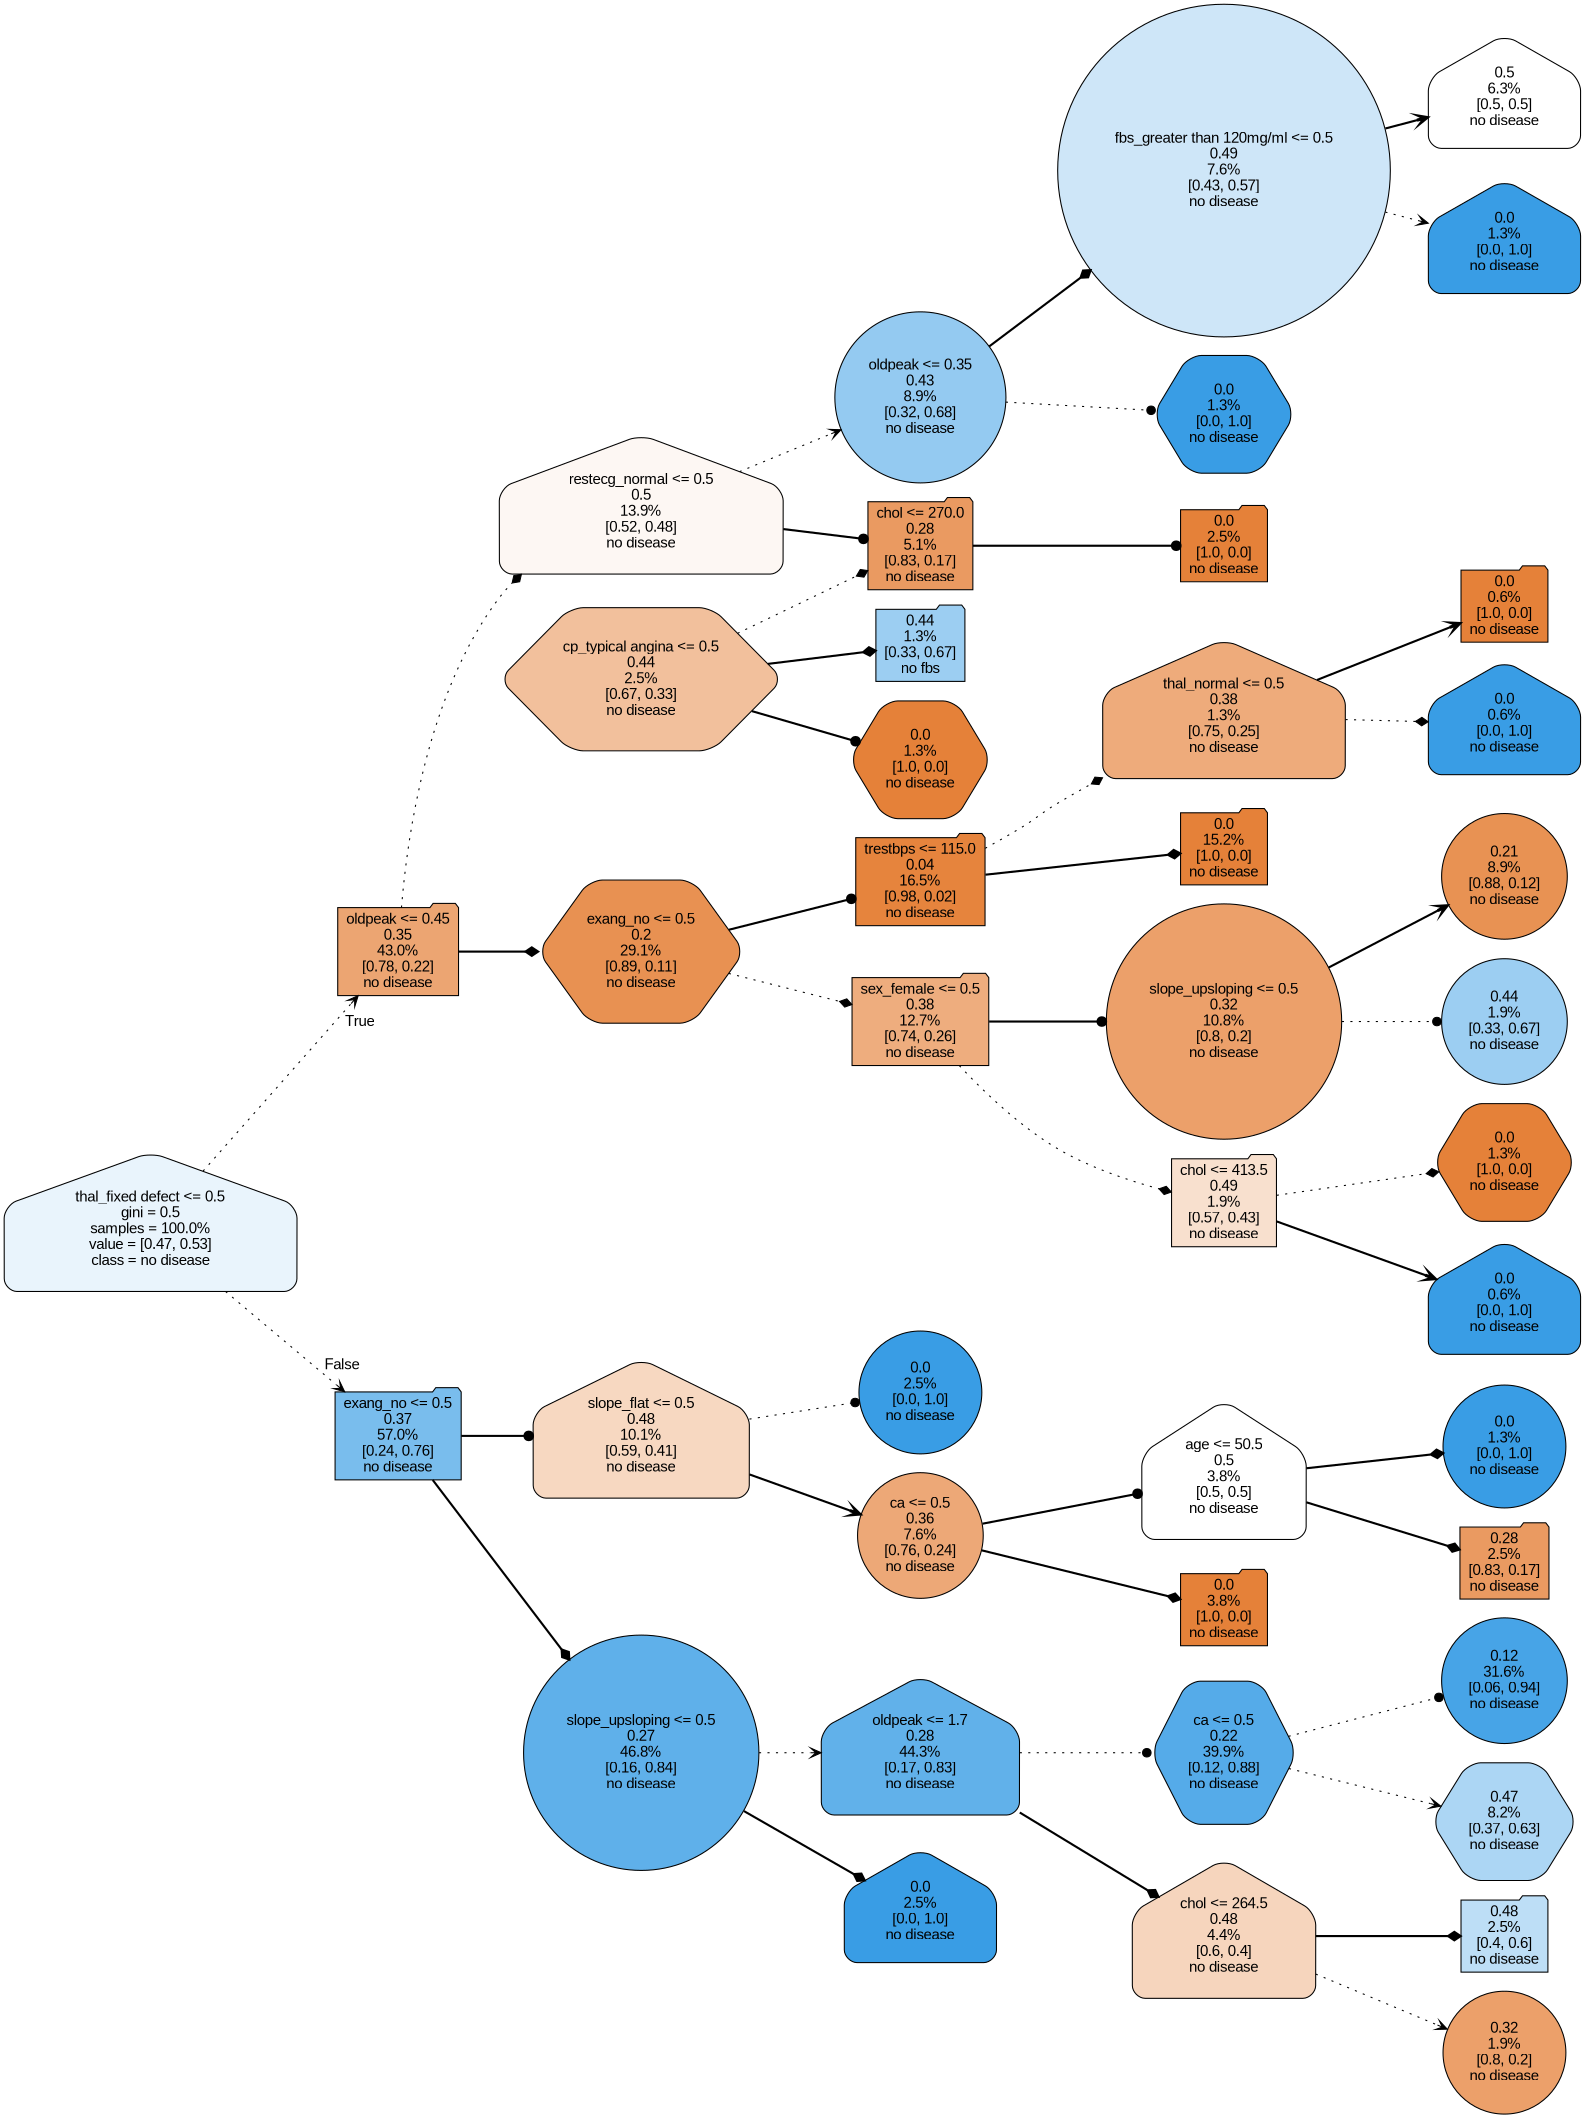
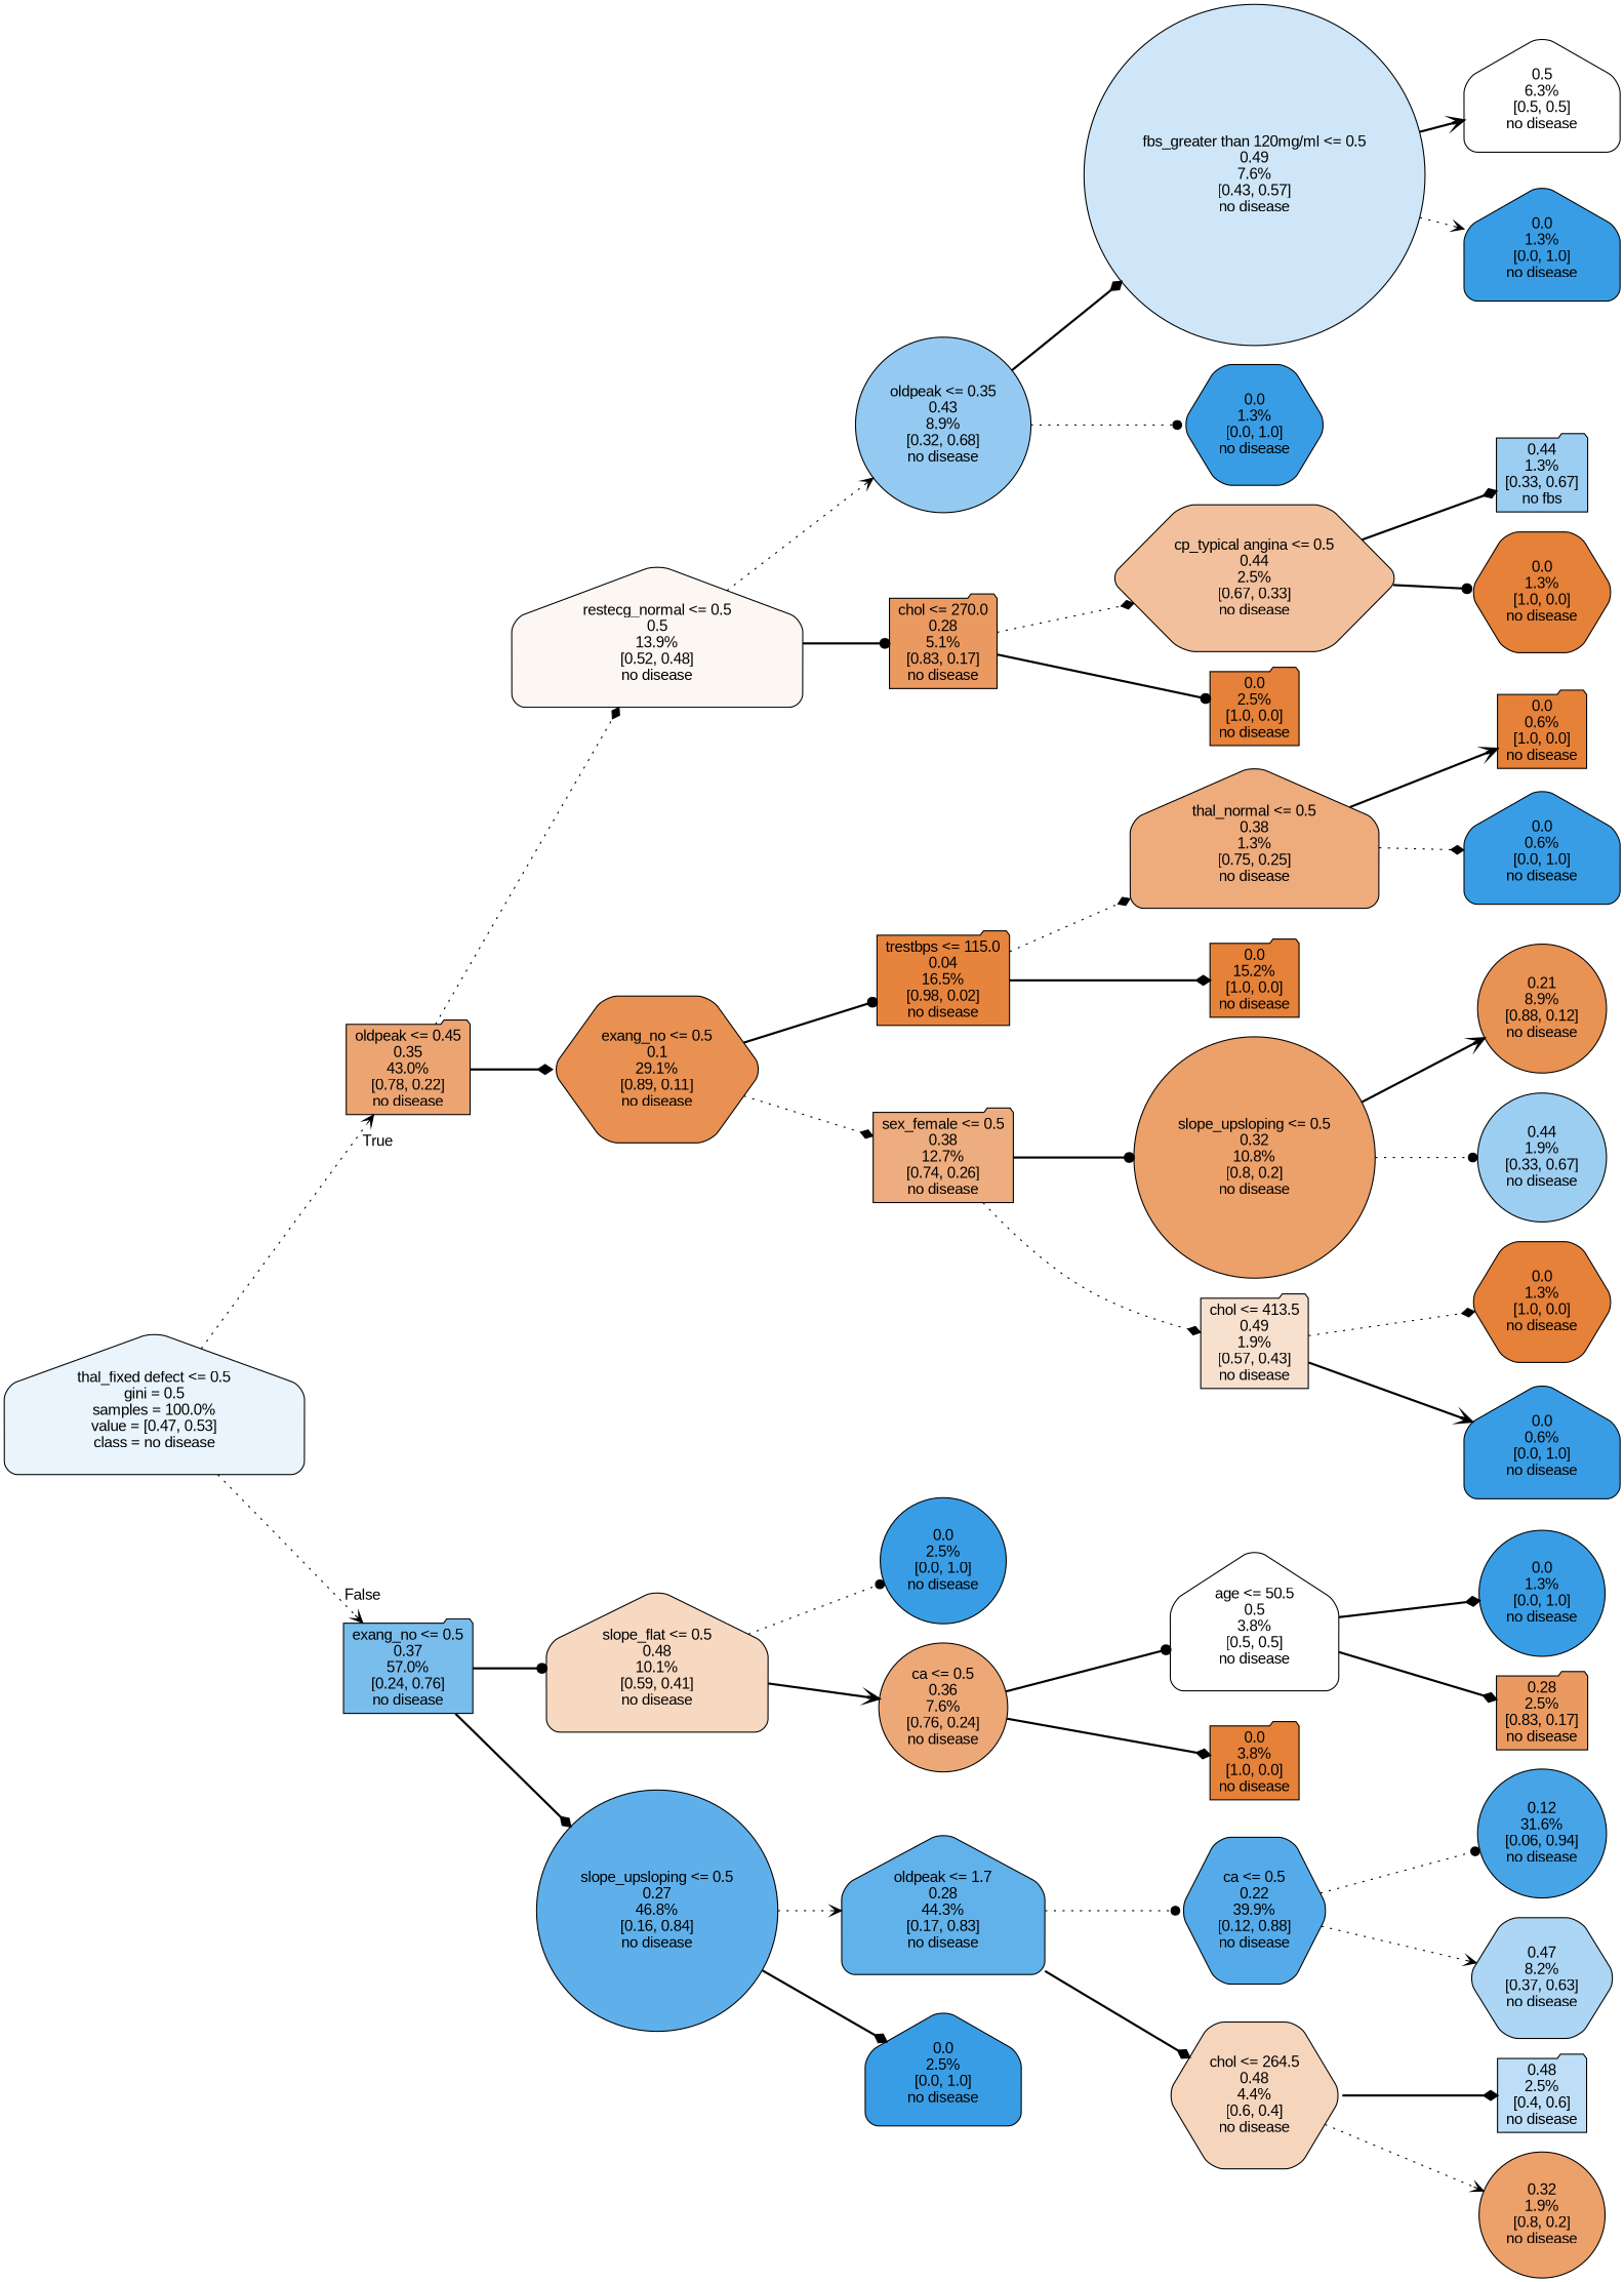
  digraph {
    fontname="Liberation Sans"
    rankdir=LR
    node [color=black fillcolor="#399de5" fontname="Liberation Sans" shape=folder style="filled, rounded"]
    edge [arrowhead=diamond fontname="Liberation Sans" style=bold]
    n1 [fillcolor="#e9f4fc" label="thal_fixed defect <= 0.5\ngini = 0.5\nsamples = 100.0%\nvalue = [0.47, 0.53]\nclass = no disease" shape=house]
    n2 [fillcolor="#eca572" label="oldpeak <= 0.45\n0.35\n43.0%\n[0.78, 0.22]\nno disease"]
    n3 [fillcolor="#79bded" label="exang_no <= 0.5\n0.37\n57.0%\n[0.24, 0.76]\nno disease"]
    n4 [fillcolor="#fdf7f3" label="restecg_normal <= 0.5\n0.5\n13.9%\n[0.52, 0.48]\nno disease" shape=house]
-   n5 [fillcolor="#e89152" label="exang_no <= 0.5\n0.2\n29.1%\n[0.89, 0.11]\nno disease" shape=hexagon]
+   n5 [fillcolor="#e89152" label="exang_no <= 0.5\n0.1\n29.1%\n[0.89, 0.11]\nno disease" shape=hexagon]
    n6 [fillcolor="#f7d8c1" label="slope_flat <= 0.5\n0.48\n10.1%\n[0.59, 0.41]\nno disease" shape=house]
    n7 [fillcolor="#5fb0ea" label="slope_upsloping <= 0.5\n0.27\n46.8%\n[0.16, 0.84]\nno disease" shape=circle]
    n8 [fillcolor="#94caf1" label="oldpeak <= 0.35\n0.43\n8.9%\n[0.32, 0.68]\nno disease" shape=circle]
    n9 [fillcolor="#ea9a61" label="chol <= 270.0\n0.28\n5.1%\n[0.83, 0.17]\nno disease"]
    n10 [fillcolor="#e6843d" label="trestbps <= 115.0\n0.04\n16.5%\n[0.98, 0.02]\nno disease"]
    n11 [fillcolor="#eead7e" label="sex_female <= 0.5\n0.38\n12.7%\n[0.74, 0.26]\nno disease"]
    n12 [fillcolor="#cee6f8" label="fbs_greater than 120mg/ml <= 0.5\n0.49\n7.6%\n[0.43, 0.57]\nno disease" shape=circle]
    n13 [label="0.0\n1.3%\n[0.0, 1.0]\nno disease" shape=hexagon]
    n14 [fillcolor="#f2c09c" label="cp_typical angina <= 0.5\n0.44\n2.5%\n[0.67, 0.33]\nno disease" shape=hexagon]
    n15 [fillcolor="#e58139" label="0.0\n2.5%\n[1.0, 0.0]\nno disease"]
    n16 [fillcolor="#ffffff" label="0.5\n6.3%\n[0.5, 0.5]\nno disease" shape=house]
    n17 [label="0.0\n1.3%\n[0.0, 1.0]\nno disease" shape=house]
    n18 [fillcolor="#9ccef2" label="0.44\n1.3%\n[0.33, 0.67]\nno fbs"]
    n19 [fillcolor="#e58139" label="0.0\n1.3%\n[1.0, 0.0]\nno disease" shape=hexagon]
    n20 [fillcolor="#eeab7b" label="thal_normal <= 0.5\n0.38\n1.3%\n[0.75, 0.25]\nno disease" shape=house]
    n21 [fillcolor="#e58139" label="0.0\n15.2%\n[1.0, 0.0]\nno disease"]
    n22 [fillcolor="#eca06a" label="slope_upsloping <= 0.5\n0.32\n10.8%\n[0.8, 0.2]\nno disease" shape=circle]
    n23 [fillcolor="#f8e0ce" label="chol <= 413.5\n0.49\n1.9%\n[0.57, 0.43]\nno disease"]
    n24 [fillcolor="#e58139" label="0.0\n0.6%\n[1.0, 0.0]\nno disease"]
    n25 [label="0.0\n0.6%\n[0.0, 1.0]\nno disease" shape=house]
    n26 [fillcolor="#e89253" label="0.21\n8.9%\n[0.88, 0.12]\nno disease" shape=circle]
    n27 [fillcolor="#9ccef2" label="0.44\n1.9%\n[0.33, 0.67]\nno disease" shape=circle]
    n28 [fillcolor="#e58139" label="0.0\n1.3%\n[1.0, 0.0]\nno disease" shape=hexagon]
    n29 [label="0.0\n0.6%\n[0.0, 1.0]\nno disease" shape=house]
    n30 [label="0.0\n2.5%\n[0.0, 1.0]\nno disease" shape=circle]
    n31 [fillcolor="#eda877" label="ca <= 0.5\n0.36\n7.6%\n[0.76, 0.24]\nno disease" shape=circle]
    n32 [fillcolor="#61b1ea" label="oldpeak <= 1.7\n0.28\n44.3%\n[0.17, 0.83]\nno disease" shape=house]
    n33 [label="0.0\n2.5%\n[0.0, 1.0]\nno disease" shape=house]
    n34 [fillcolor="#ffffff" label="age <= 50.5\n0.5\n3.8%\n[0.5, 0.5]\nno disease" shape=house]
    n35 [fillcolor="#e58139" label="0.0\n3.8%\n[1.0, 0.0]\nno disease"]
    n36 [label="0.0\n1.3%\n[0.0, 1.0]\nno disease" shape=circle]
    n37 [fillcolor="#ea9a61" label="0.28\n2.5%\n[0.83, 0.17]\nno disease"]
    n38 [fillcolor="#55abe9" label="ca <= 0.5\n0.22\n39.9%\n[0.12, 0.88]\nno disease" shape=hexagon]
-   n39 [fillcolor="#f6d5bd" label="chol <= 264.5\n0.48\n4.4%\n[0.6, 0.4]\nno disease" shape=house]
+   n39 [fillcolor="#f6d5bd" label="chol <= 264.5\n0.48\n4.4%\n[0.6, 0.4]\nno disease" shape=hexagon]
    n40 [fillcolor="#47a4e7" label="0.12\n31.6%\n[0.06, 0.94]\nno disease" shape=circle]
    n41 [fillcolor="#acd6f4" label="0.47\n8.2%\n[0.37, 0.63]\nno disease" shape=hexagon]
    n42 [fillcolor="#bddef6" label="0.48\n2.5%\n[0.4, 0.6]\nno disease"]
    n43 [fillcolor="#eca06a" label="0.32\n1.9%\n[0.8, 0.2]\nno disease" shape=circle]
    n1 -> n2 [arrowhead=vee headlabel=True labelangle=45 labeldistance=2.5 style=dotted]
    n1 -> n3 [arrowhead=vee headlabel=False labelangle=-45 labeldistance=2.5 style=dotted]
    n2 -> n4 [style=dotted]
    n2 -> n5
    n3 -> n6 [arrowhead=dot]
    n3 -> n7
    n4 -> n8 [arrowhead=vee style=dotted]
    n4 -> n9 [arrowhead=dot]
    n5 -> n10 [arrowhead=dot]
    n5 -> n11 [style=dotted]
    n6 -> n30 [arrowhead=dot style=dotted]
    n6 -> n31 [arrowhead=vee]
    n7 -> n32 [arrowhead=vee style=dotted]
    n7 -> n33
    n8 -> n12
    n8 -> n13 [arrowhead=dot style=dotted]
-   n14 -> n9 [style=dotted]
+   n9 -> n14 [style=dotted]
    n9 -> n15 [arrowhead=dot]
    n10 -> n20 [style=dotted]
    n10 -> n21
    n11 -> n22 [arrowhead=dot]
    n11 -> n23 [style=dotted]
    n12 -> n16 [arrowhead=vee]
    n12 -> n17 [arrowhead=vee style=dotted]
    n14 -> n18
    n14 -> n19 [arrowhead=dot]
    n20 -> n24 [arrowhead=vee]
    n20 -> n25 [style=dotted]
    n22 -> n26 [arrowhead=vee]
    n22 -> n27 [arrowhead=dot style=dotted]
    n23 -> n28 [style=dotted]
    n23 -> n29 [arrowhead=vee]
    n31 -> n34 [arrowhead=dot]
    n31 -> n35
    n32 -> n38 [arrowhead=dot style=dotted]
    n32 -> n39
    n34 -> n36
    n34 -> n37
    n38 -> n40 [arrowhead=dot style=dotted]
    n38 -> n41 [arrowhead=vee style=dotted]
    n39 -> n42
    n39 -> n43 [arrowhead=vee style=dotted]
  }
